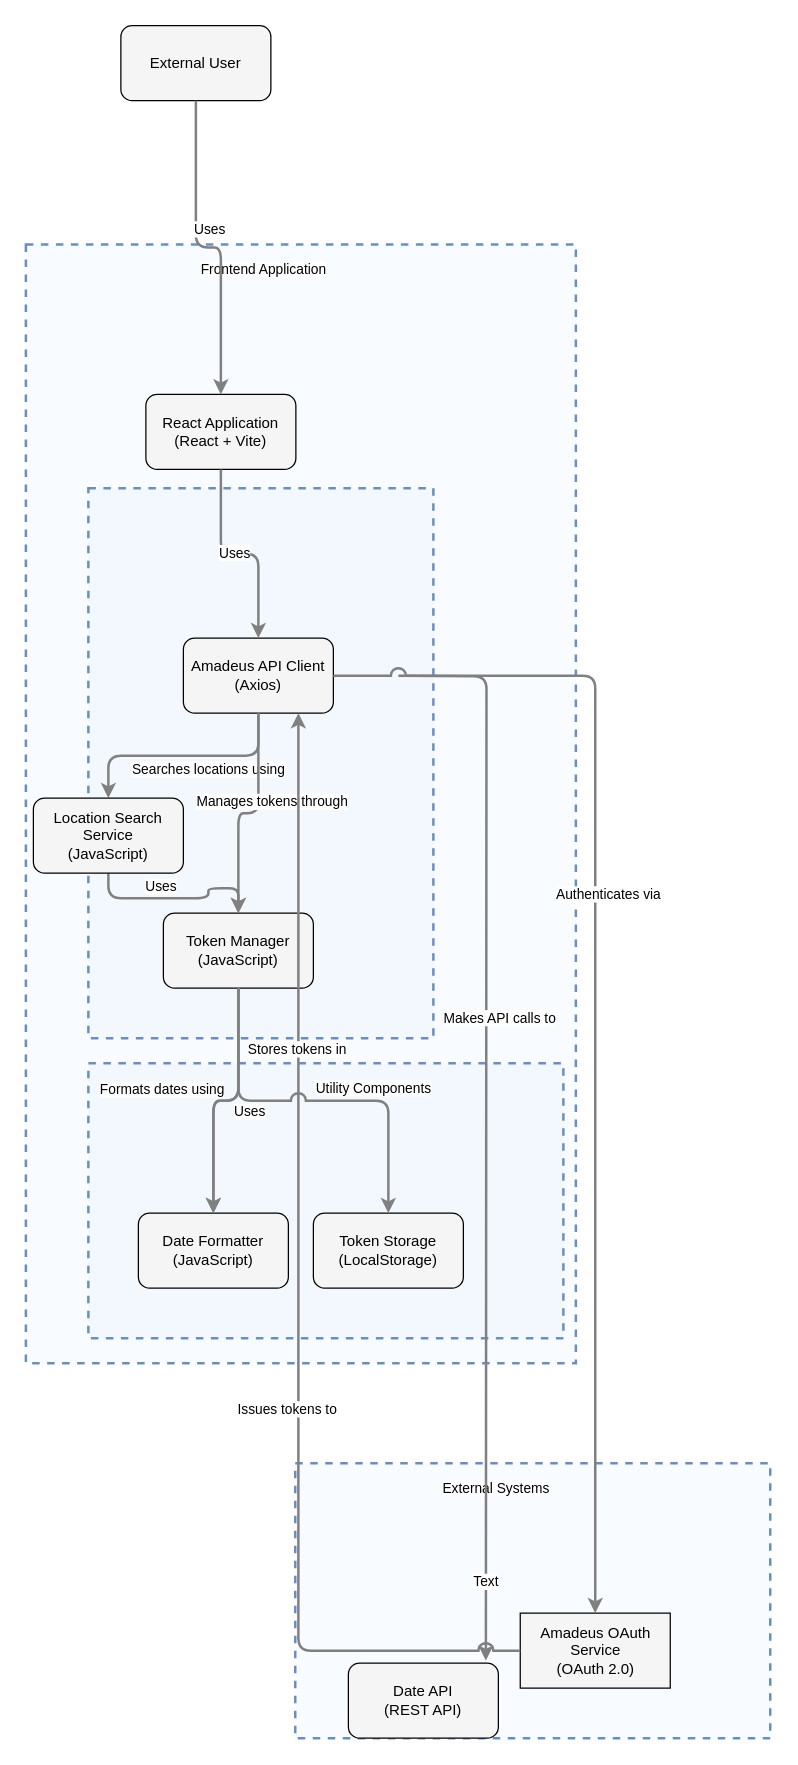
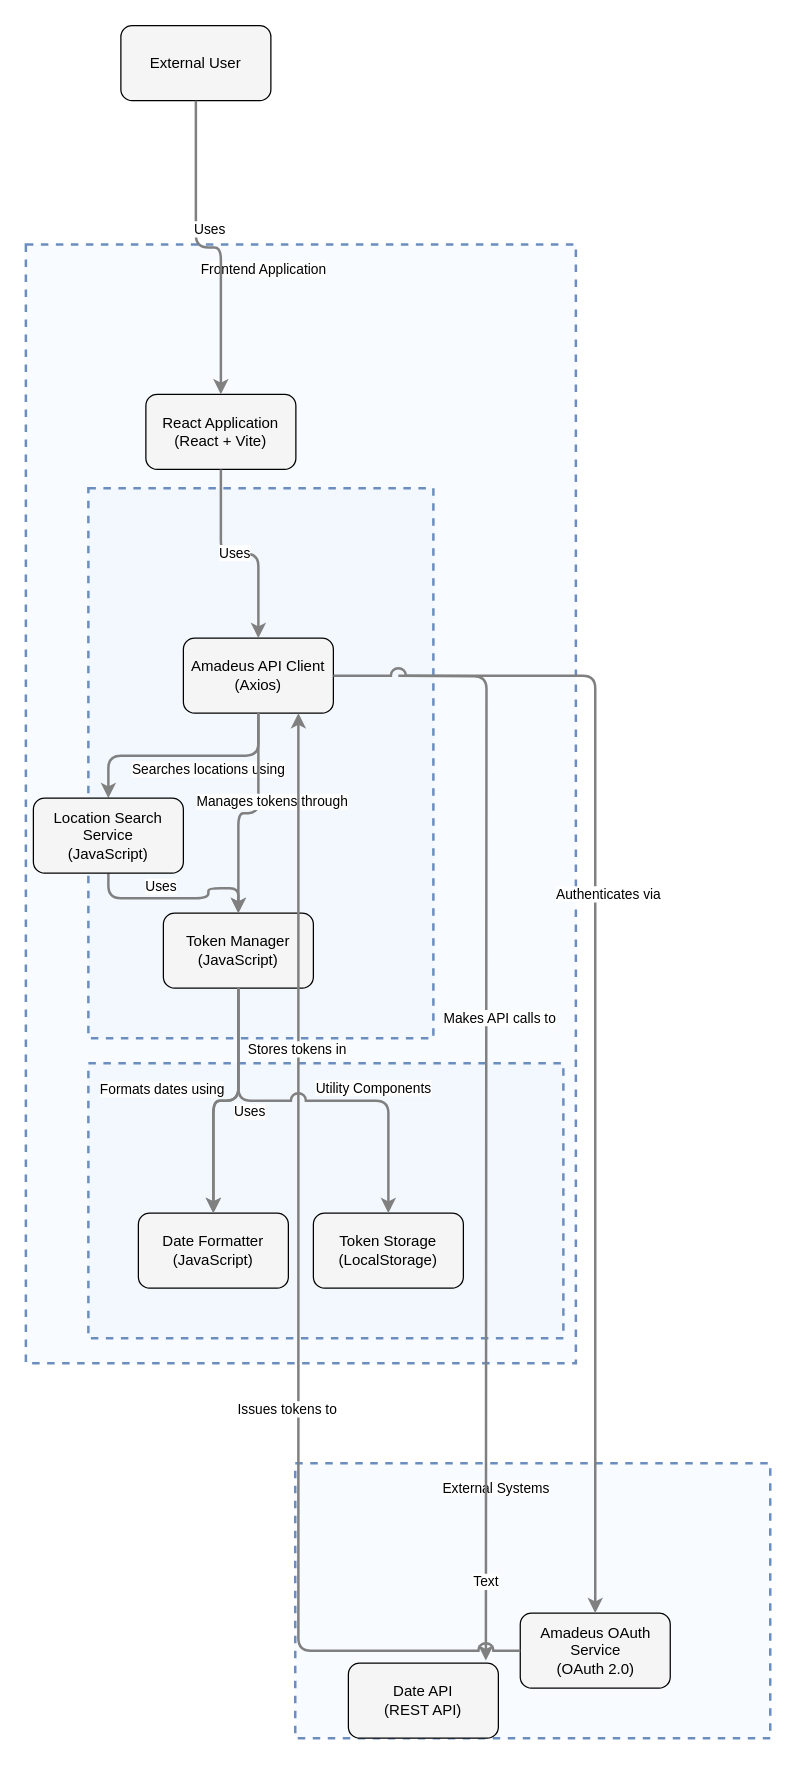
  <mxCell id="0" />
  <mxCell id="1" parent="0" />
  <mxCell id="2" value="" style="html=1;whiteSpace=wrap;container=1;fillColor=#dae8fc;strokeColor=#6c8ebf;dashed=1;fillOpacity=20;strokeWidth=2;containerType=none;recursiveResize=0;movable=1;resizable=1;autosize=0;dropTarget=0" parent="1" vertex="1"><mxGeometry x="20" y="195" width="440" height="895" as="geometry" /></mxCell>
  <mxCell id="3" value="" style="html=1;whiteSpace=wrap;container=1;fillColor=#dae8fc;strokeColor=#6c8ebf;dashed=1;fillOpacity=20;strokeWidth=2;containerType=none;recursiveResize=0;movable=1;resizable=1;autosize=0;dropTarget=0" parent="2" vertex="1"><mxGeometry x="50" y="195" width="276" height="440" as="geometry" /></mxCell>
  <mxCell id="4" value="Amadeus API Client&lt;br&gt;(Axios)" style="rounded=1;whiteSpace=wrap;html=1;fillColor=#f5f5f5" parent="3" vertex="1"><mxGeometry x="76" y="120" width="120" height="60" as="geometry" /></mxCell>
  <mxCell id="5" value="Token Manager&lt;br&gt;(JavaScript)" style="rounded=1;whiteSpace=wrap;html=1;fillColor=#f5f5f5" parent="3" vertex="1"><mxGeometry x="60" y="340" width="120" height="60" as="geometry" /></mxCell>
  <mxCell id="6" value="" style="html=1;whiteSpace=wrap;container=1;fillColor=#dae8fc;strokeColor=#6c8ebf;dashed=1;fillOpacity=20;strokeWidth=2;containerType=none;recursiveResize=0;movable=1;resizable=1;autosize=0;dropTarget=0" parent="2" vertex="1"><mxGeometry x="50" y="655" width="380" height="220" as="geometry"><mxRectangle x="50" y="655" width="50" height="40" as="alternateBounds" /></mxGeometry></mxCell>
  <mxCell id="7" value="Date Formatter&lt;br&gt;(JavaScript)" style="rounded=1;whiteSpace=wrap;html=1;fillColor=#f5f5f5" parent="6" vertex="1"><mxGeometry x="40" y="120" width="120" height="60" as="geometry" /></mxCell>
  <mxCell id="8" value="Token Storage&lt;br&gt;(LocalStorage)" style="rounded=1;whiteSpace=wrap;html=1;fillColor=#f5f5f5" parent="6" vertex="1"><mxGeometry x="180" y="120" width="120" height="60" as="geometry" /></mxCell>
  <mxCell id="9" value="Utility Components" style="edgeLabel;html=1;align=center;verticalAlign=middle;resizable=0;labelBackgroundColor=white;spacing=5" parent="2" vertex="1"><mxGeometry x="126" y="663" width="304" height="24" as="geometry" /></mxCell>
  <mxCell id="10" value="React Application&lt;br&gt;(React + Vite)" style="rounded=1;whiteSpace=wrap;html=1;fillColor=#f5f5f5" parent="2" vertex="1"><mxGeometry x="96" y="120" width="120" height="60" as="geometry" /></mxCell>
  <mxCell id="11" value="Frontend Application" style="edgeLabel;html=1;align=center;verticalAlign=middle;resizable=0;labelBackgroundColor=white;spacing=5" parent="1" vertex="1"><mxGeometry x="28" y="203" width="364" height="24" as="geometry" /></mxCell>
  <mxCell id="12" value="" style="html=1;whiteSpace=wrap;container=1;fillColor=#dae8fc;strokeColor=#6c8ebf;dashed=1;fillOpacity=20;strokeWidth=2;containerType=none;recursiveResize=0;movable=1;resizable=1;autosize=0;dropTarget=0" parent="1" vertex="1"><mxGeometry x="235.5" y="1170" width="380" height="220" as="geometry" /></mxCell>
  <mxCell id="13" value="Date API&lt;br&gt;(REST API)" style="rounded=1;whiteSpace=wrap;html=1;fillColor=#f5f5f5" parent="12" vertex="1"><mxGeometry x="42.5" y="160" width="120" height="60" as="geometry" /></mxCell>
- <mxCell id="14" value="Amadeus OAuth Service&lt;br&gt;(OAuth 2.0)" style="whiteSpace=wrap;html=1;fillColor=#f5f5f5;rounded=0;" parent="12" vertex="1"><mxGeometry x="180" y="120" width="120" height="60" as="geometry" /></mxCell>
+ <mxCell id="14" value="Amadeus OAuth Service&lt;br&gt;(OAuth 2.0)" style="rounded=1;whiteSpace=wrap;html=1;fillColor=#f5f5f5" parent="12" vertex="1"><mxGeometry x="180" y="120" width="120" height="60" as="geometry" /></mxCell>
  <mxCell id="15" value="External Systems" style="edgeLabel;html=1;align=center;verticalAlign=middle;resizable=0;labelBackgroundColor=white;spacing=5" parent="1" vertex="1"><mxGeometry x="243.5" y="1178" width="304" height="24" as="geometry" /></mxCell>
  <mxCell id="16" value="External User" style="rounded=1;whiteSpace=wrap;html=1;fillColor=#f5f5f5" parent="1" vertex="1"><mxGeometry x="96" y="20" width="120" height="60" as="geometry" /></mxCell>
  <mxCell id="17" style="edgeStyle=orthogonalEdgeStyle;rounded=1;orthogonalLoop=1;jettySize=auto;html=1;strokeColor=#808080;strokeWidth=2;jumpStyle=arc;jumpSize=10;spacing=15;labelBackgroundColor=white;labelBorderColor=none" parent="1" edge="1"><mxGeometry relative="1" as="geometry"><mxPoint x="318" y="540" as="sourcePoint" /><mxPoint x="388" y="1328" as="targetPoint" /></mxGeometry></mxCell>
  <mxCell id="18" value="Makes API calls to" style="edgeLabel;html=1;align=center;verticalAlign=middle;resizable=0;points=[];" parent="17" vertex="1" connectable="0"><mxGeometry x="-0.2" y="10" relative="1" as="geometry"><mxPoint as="offset" /></mxGeometry></mxCell>
  <mxCell id="19" value="Text" style="edgeLabel;html=1;align=center;verticalAlign=middle;resizable=0;points=[];" parent="17" vertex="1" connectable="0"><mxGeometry x="0.852" y="-1" relative="1" as="geometry"><mxPoint as="offset" /></mxGeometry></mxCell>
  <mxCell id="20" style="edgeStyle=orthogonalEdgeStyle;rounded=1;orthogonalLoop=1;jettySize=auto;html=1;strokeColor=#808080;strokeWidth=2;jumpStyle=arc;jumpSize=10;spacing=15;labelBackgroundColor=white;labelBorderColor=none" parent="1" source="4" target="40" edge="1"><mxGeometry relative="1" as="geometry" /></mxCell>
  <mxCell id="21" value="Searches locations using" style="edgeLabel;html=1;align=center;verticalAlign=middle;resizable=0;points=[];" parent="20" vertex="1" connectable="0"><mxGeometry x="-0.2" y="10" relative="1" as="geometry"><mxPoint as="offset" /></mxGeometry></mxCell>
  <mxCell id="22" style="edgeStyle=orthogonalEdgeStyle;rounded=1;orthogonalLoop=1;jettySize=auto;html=1;strokeColor=#808080;strokeWidth=2;jumpStyle=arc;jumpSize=10;spacing=15;labelBackgroundColor=white;labelBorderColor=none" parent="1" source="4" target="14" edge="1"><mxGeometry relative="1" as="geometry" /></mxCell>
  <mxCell id="23" value="Authenticates via" style="edgeLabel;html=1;align=center;verticalAlign=middle;resizable=0;points=[];" parent="22" vertex="1" connectable="0"><mxGeometry x="-0.2" y="10" relative="1" as="geometry"><mxPoint as="offset" /></mxGeometry></mxCell>
  <mxCell id="24" style="edgeStyle=orthogonalEdgeStyle;rounded=1;orthogonalLoop=1;jettySize=auto;html=1;strokeColor=#808080;strokeWidth=2;jumpStyle=arc;jumpSize=10;spacing=15;labelBackgroundColor=white;labelBorderColor=none" parent="1" source="4" target="5" edge="1"><mxGeometry relative="1" as="geometry" /></mxCell>
  <mxCell id="25" value="Manages tokens through" style="edgeLabel;html=1;align=center;verticalAlign=middle;resizable=0;points=[];" parent="24" vertex="1" connectable="0"><mxGeometry x="-0.2" y="10" relative="1" as="geometry"><mxPoint as="offset" /></mxGeometry></mxCell>
  <mxCell id="26" style="edgeStyle=orthogonalEdgeStyle;rounded=1;orthogonalLoop=1;jettySize=auto;html=1;strokeColor=#808080;strokeWidth=2;jumpStyle=arc;jumpSize=10;spacing=15;labelBackgroundColor=white;labelBorderColor=none" parent="1" source="10" target="4" edge="1"><mxGeometry relative="1" as="geometry" /></mxCell>
  <mxCell id="27" value="Uses" style="edgeLabel;html=1;align=center;verticalAlign=middle;resizable=0;points=[];" parent="26" vertex="1" connectable="0"><mxGeometry x="-0.2" y="10" relative="1" as="geometry"><mxPoint as="offset" /></mxGeometry></mxCell>
  <mxCell id="28" style="edgeStyle=orthogonalEdgeStyle;rounded=1;orthogonalLoop=1;jettySize=auto;html=1;strokeColor=#808080;strokeWidth=2;jumpStyle=arc;jumpSize=10;spacing=15;labelBackgroundColor=white;labelBorderColor=none" parent="1" source="40" target="5" edge="1"><mxGeometry relative="1" as="geometry" /></mxCell>
  <mxCell id="29" value="Uses" style="edgeLabel;html=1;align=center;verticalAlign=middle;resizable=0;points=[];" parent="28" vertex="1" connectable="0"><mxGeometry x="-0.2" y="10" relative="1" as="geometry"><mxPoint as="offset" /></mxGeometry></mxCell>
  <mxCell id="30" style="edgeStyle=orthogonalEdgeStyle;rounded=1;orthogonalLoop=1;jettySize=auto;html=1;strokeColor=#808080;strokeWidth=2;jumpStyle=arc;jumpSize=10;spacing=15;labelBackgroundColor=white;labelBorderColor=none" parent="1" source="14" target="4" edge="1"><mxGeometry relative="1" as="geometry"><Array as="points"><mxPoint x="238" y="1320" /></Array></mxGeometry></mxCell>
  <mxCell id="31" value="Issues tokens to" style="edgeLabel;html=1;align=center;verticalAlign=middle;resizable=0;points=[];" parent="30" vertex="1" connectable="0"><mxGeometry x="-0.2" y="10" relative="1" as="geometry"><mxPoint as="offset" /></mxGeometry></mxCell>
  <mxCell id="32" style="edgeStyle=orthogonalEdgeStyle;rounded=1;orthogonalLoop=1;jettySize=auto;html=1;strokeColor=#808080;strokeWidth=2;jumpStyle=arc;jumpSize=10;spacing=15;labelBackgroundColor=white;labelBorderColor=none" parent="1" source="5" target="7" edge="1"><mxGeometry relative="1" as="geometry" /></mxCell>
  <mxCell id="33" value="Uses" style="edgeLabel;html=1;align=center;verticalAlign=middle;resizable=0;points=[];" parent="32" vertex="1" connectable="0"><mxGeometry x="-0.2" y="10" relative="1" as="geometry"><mxPoint x="-2" y="18" as="offset" /></mxGeometry></mxCell>
  <mxCell id="34" style="edgeStyle=orthogonalEdgeStyle;rounded=1;orthogonalLoop=1;jettySize=auto;html=1;strokeColor=#808080;strokeWidth=2;jumpStyle=arc;jumpSize=10;spacing=15;labelBackgroundColor=white;labelBorderColor=none" parent="1" source="5" target="7" edge="1"><mxGeometry relative="1" as="geometry" /></mxCell>
  <mxCell id="35" value="Formats dates using" style="edgeLabel;html=1;align=center;verticalAlign=middle;resizable=0;points=[];" parent="34" vertex="1" connectable="0"><mxGeometry x="-0.2" y="10" relative="1" as="geometry"><mxPoint x="-72" as="offset" /></mxGeometry></mxCell>
  <mxCell id="36" style="edgeStyle=orthogonalEdgeStyle;rounded=1;orthogonalLoop=1;jettySize=auto;html=1;strokeColor=#808080;strokeWidth=2;jumpStyle=arc;jumpSize=10;spacing=15;labelBackgroundColor=white;labelBorderColor=none" parent="1" source="5" target="8" edge="1"><mxGeometry relative="1" as="geometry" /></mxCell>
  <mxCell id="37" value="Stores tokens in" style="edgeLabel;html=1;align=center;verticalAlign=middle;resizable=0;points=[];" parent="36" vertex="1" connectable="0"><mxGeometry x="-0.2" y="10" relative="1" as="geometry"><mxPoint x="16" y="-32" as="offset" /></mxGeometry></mxCell>
  <mxCell id="38" style="edgeStyle=orthogonalEdgeStyle;rounded=1;orthogonalLoop=1;jettySize=auto;html=1;strokeColor=#808080;strokeWidth=2;jumpStyle=arc;jumpSize=10;spacing=15;labelBackgroundColor=white;labelBorderColor=none" parent="1" source="16" target="10" edge="1"><mxGeometry relative="1" as="geometry" /></mxCell>
  <mxCell id="39" value="Uses" style="edgeLabel;html=1;align=center;verticalAlign=middle;resizable=0;points=[];" parent="38" vertex="1" connectable="0"><mxGeometry x="-0.2" y="10" relative="1" as="geometry"><mxPoint as="offset" /></mxGeometry></mxCell>
  <mxCell id="40" value="Location Search Service&lt;br&gt;(JavaScript)" style="rounded=1;whiteSpace=wrap;html=1;fillColor=#f5f5f5" parent="1" vertex="1"><mxGeometry x="26" y="638" width="120" height="60" as="geometry" /></mxCell>
